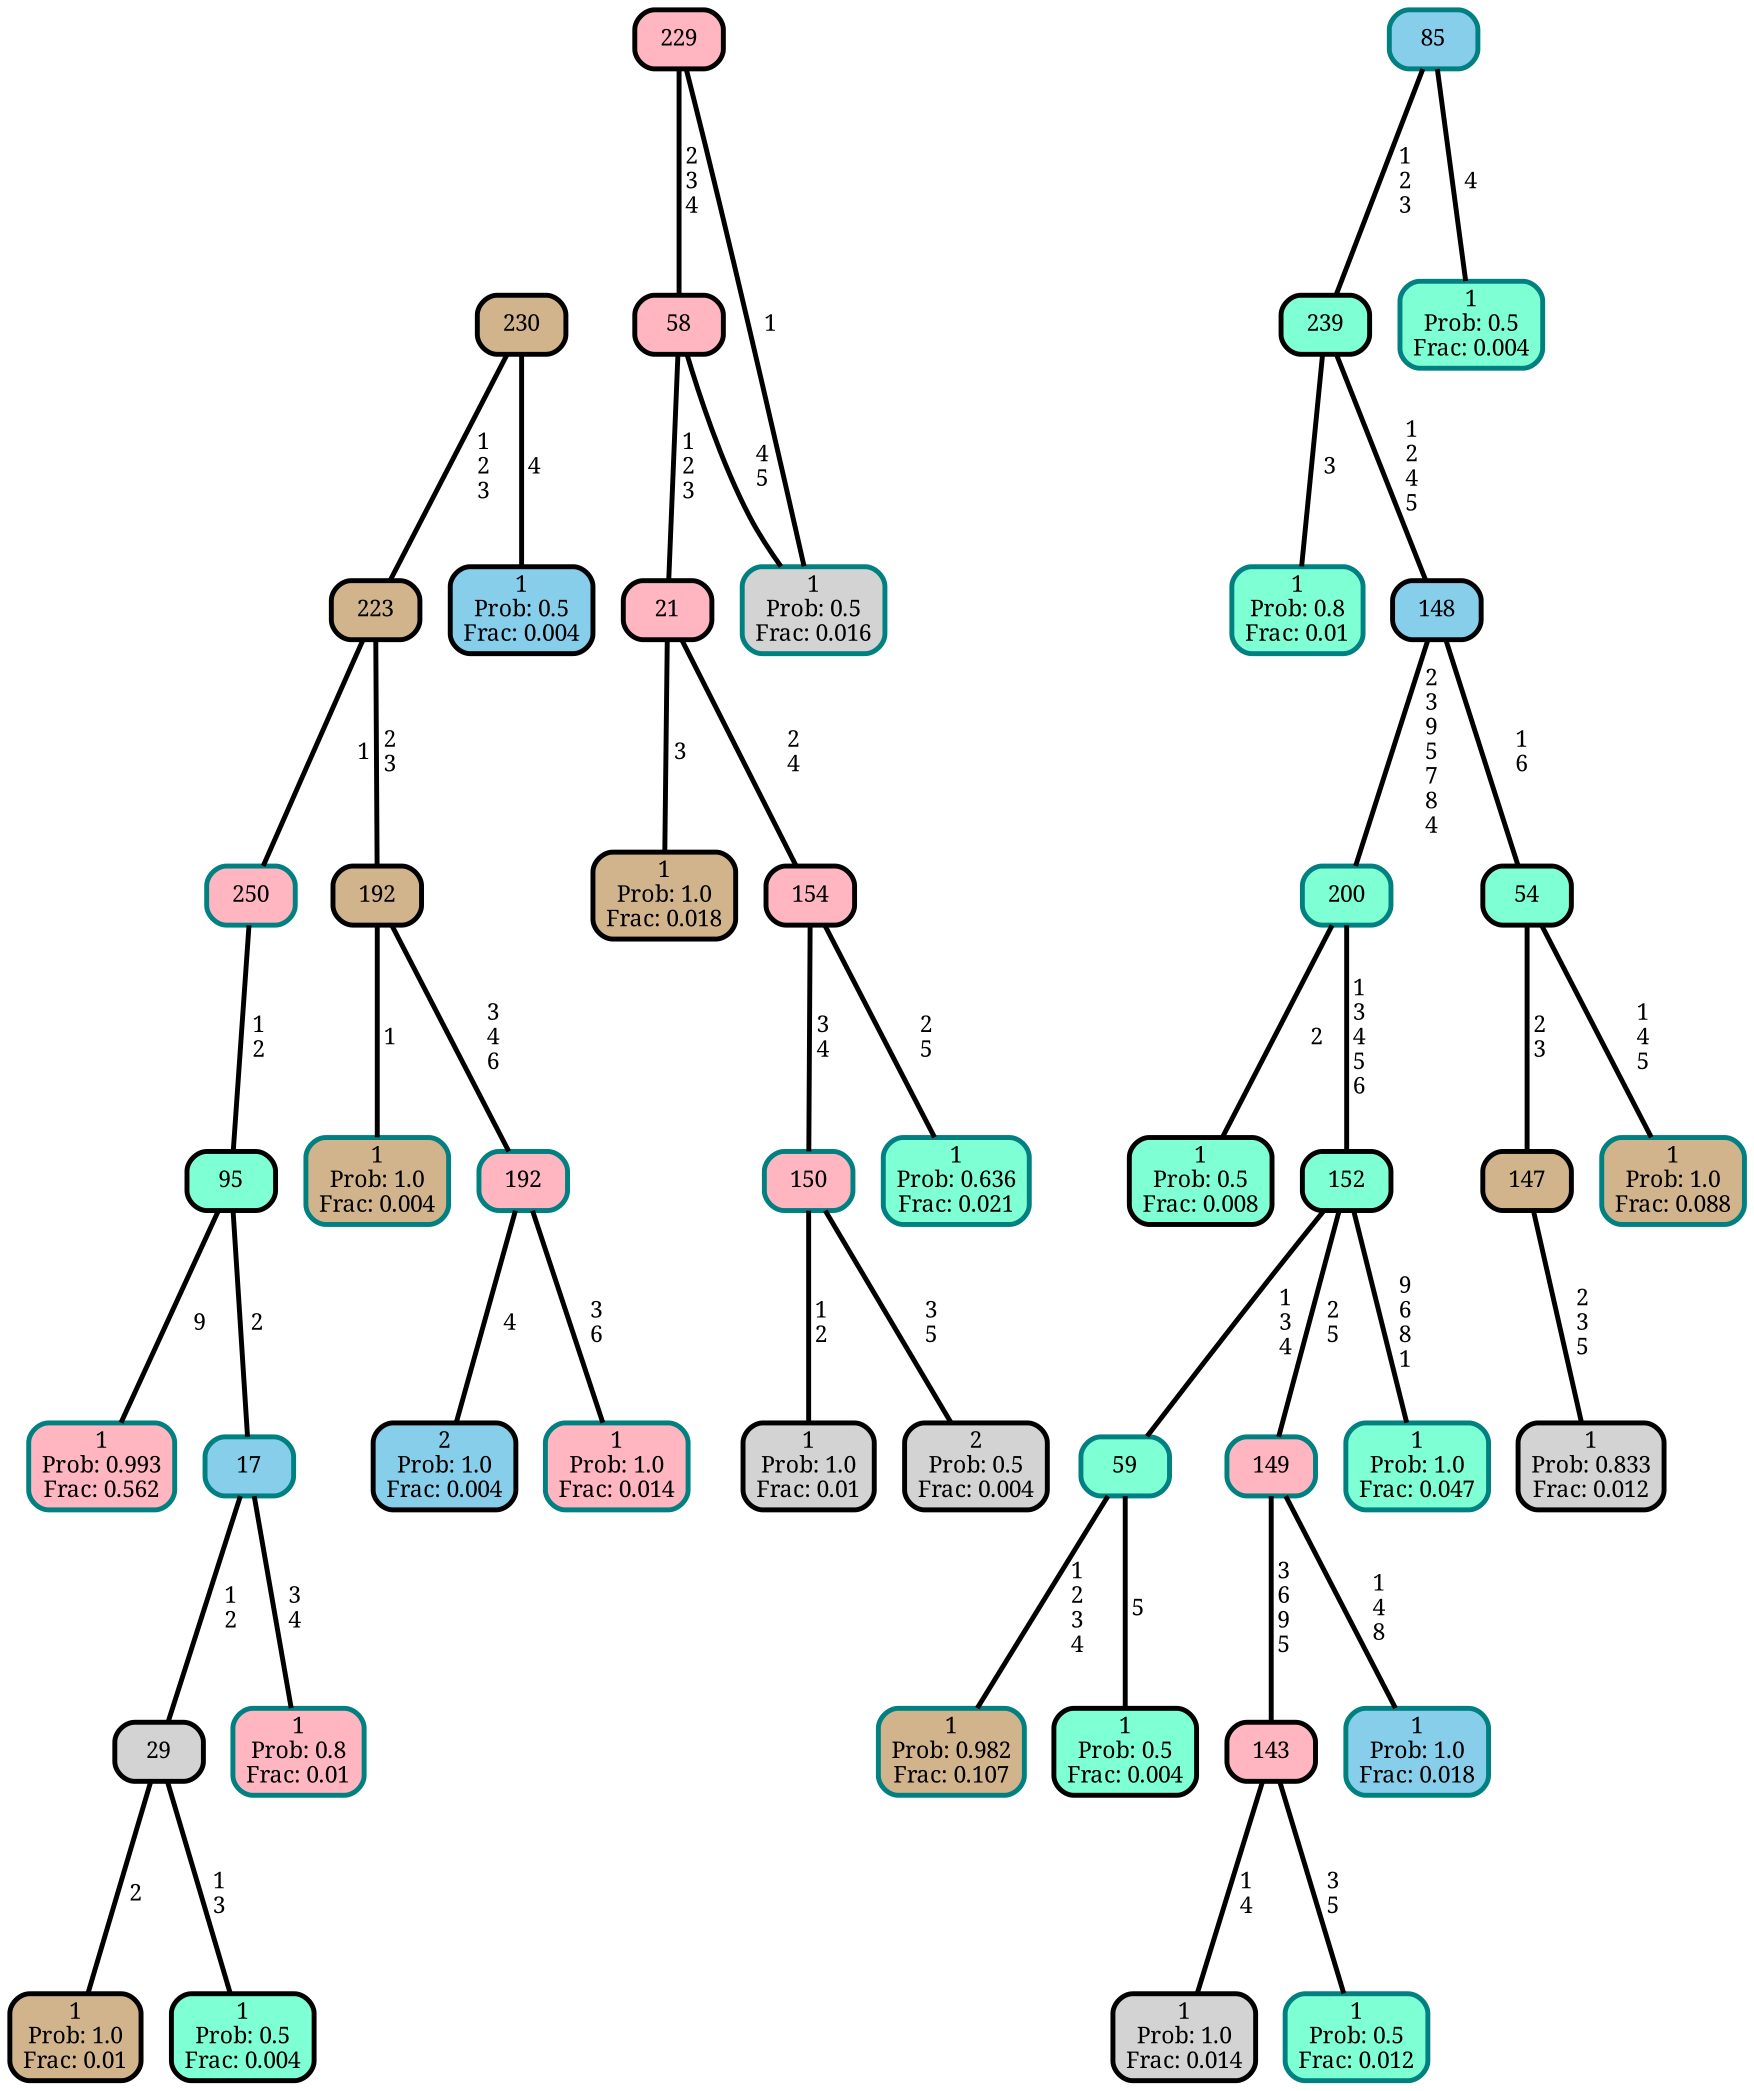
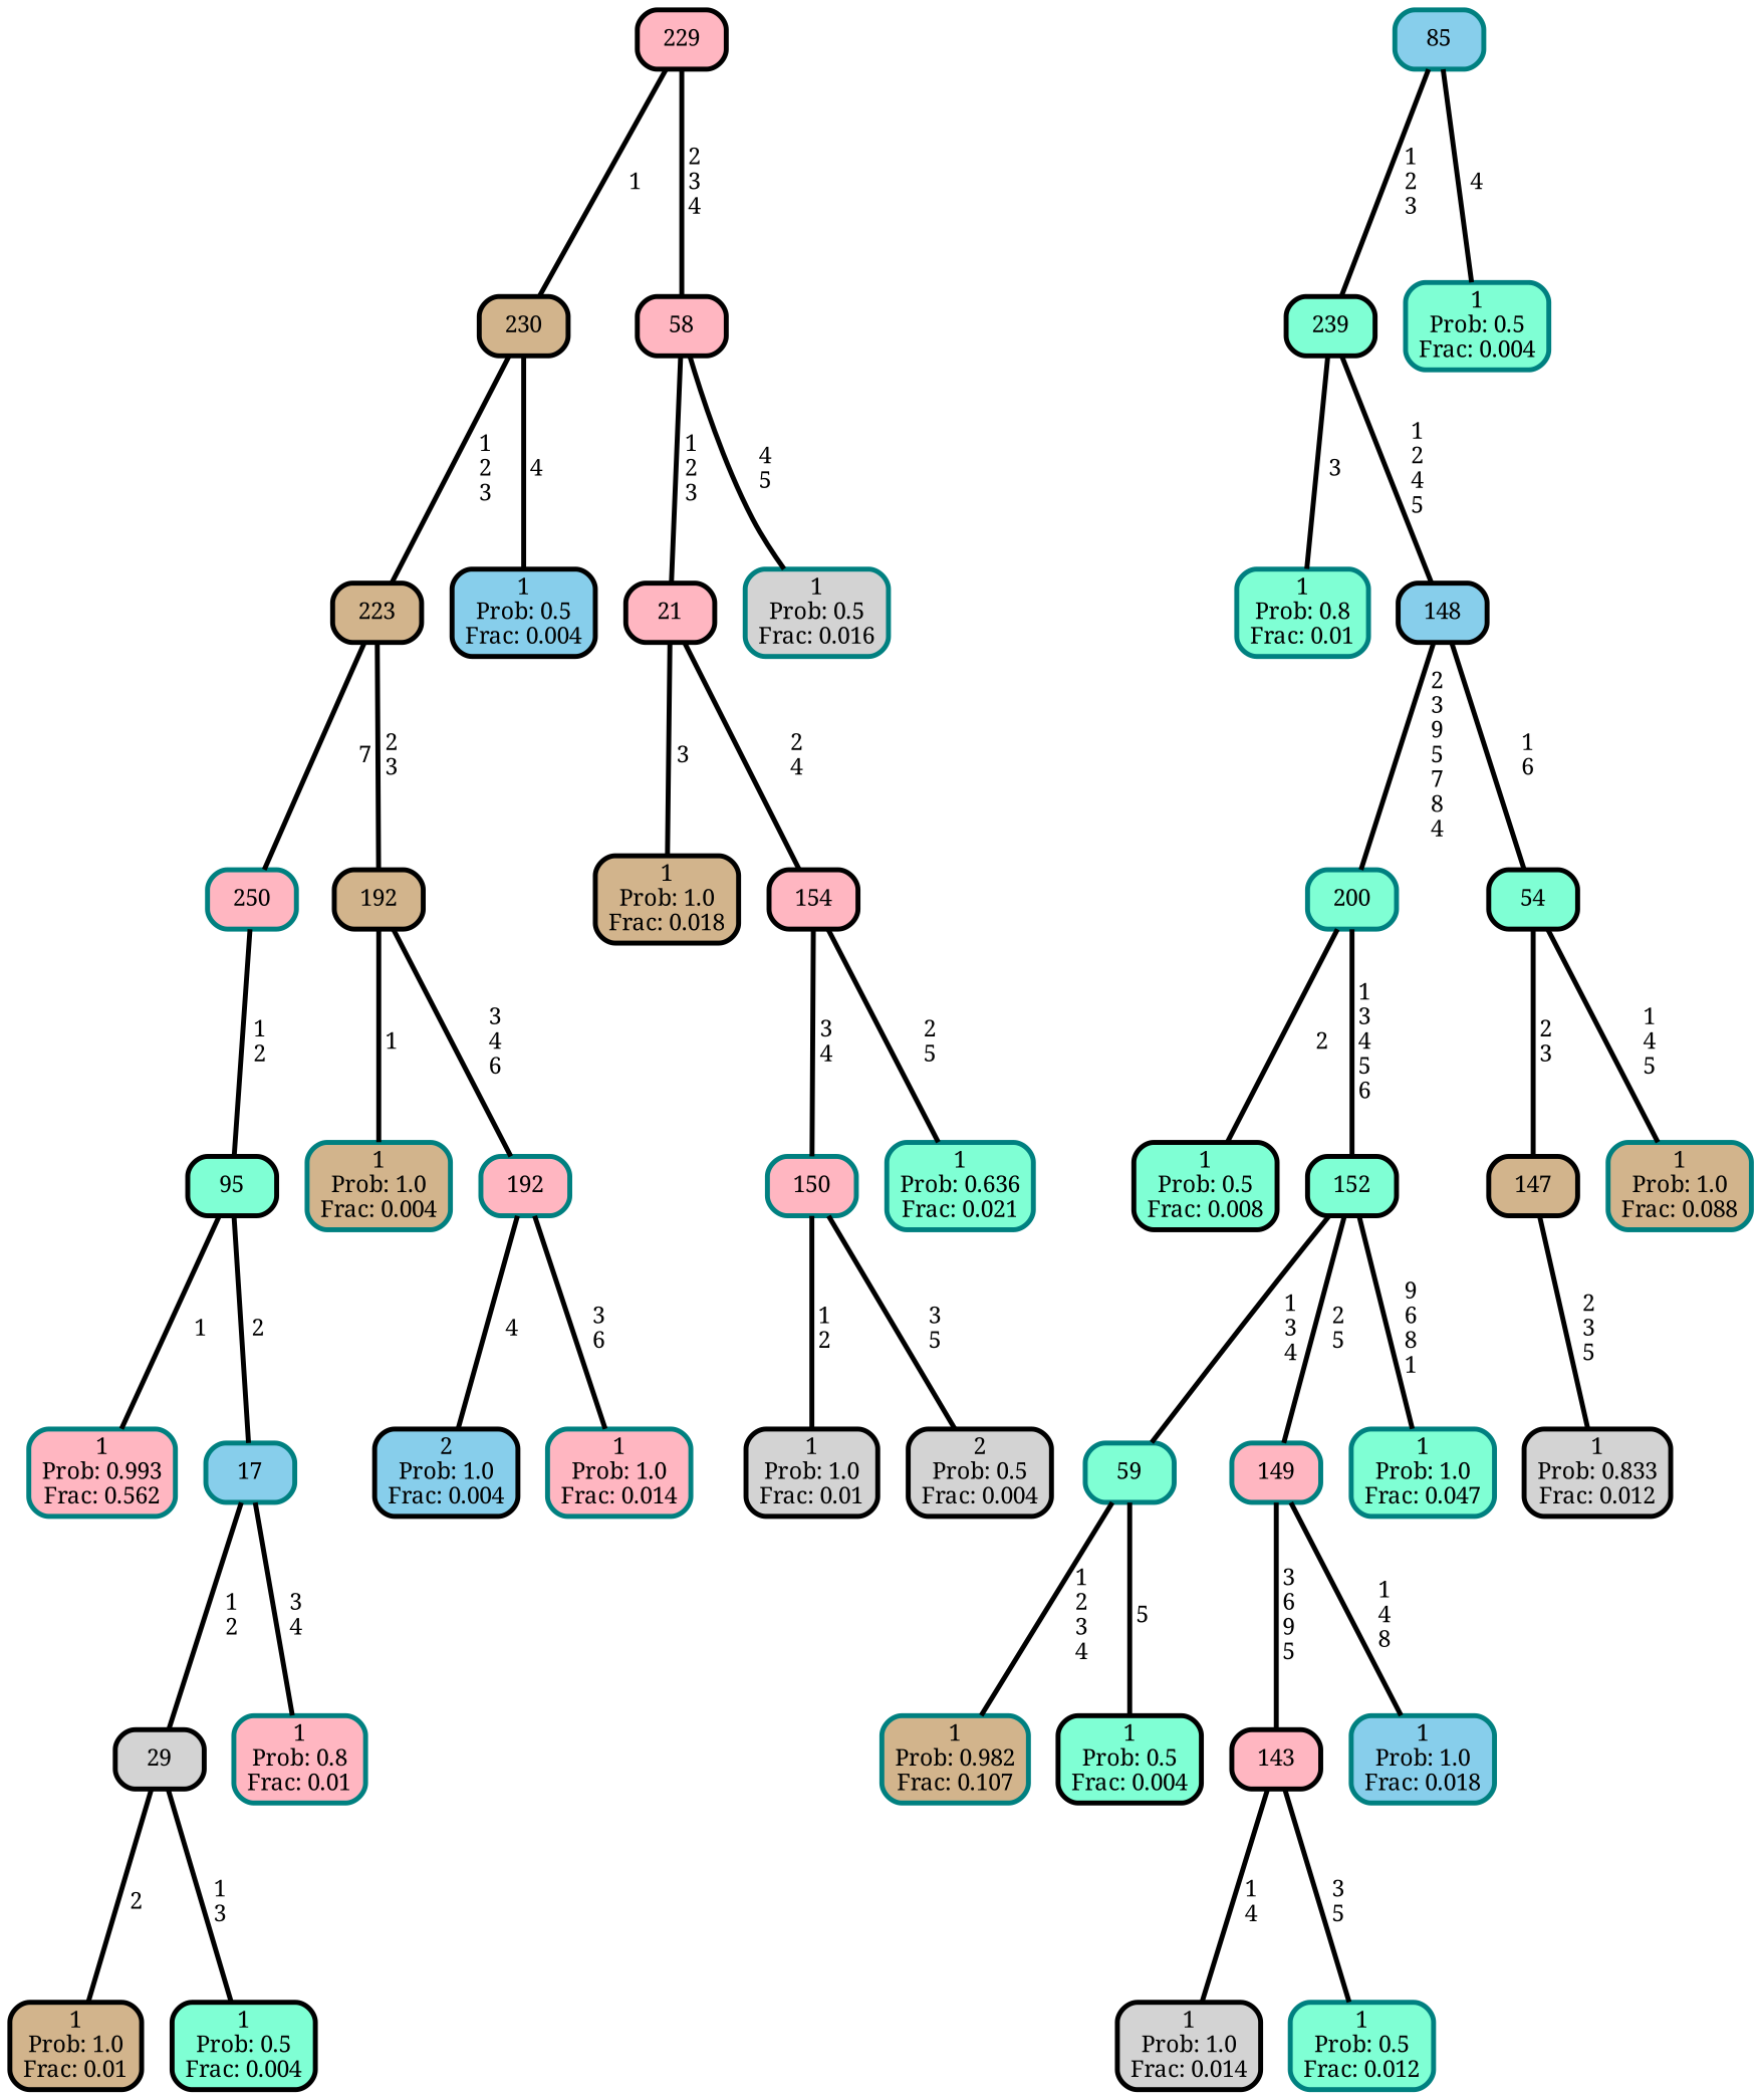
  graph {
    fontname="Noto Serif"
    ranksep="0 equally"
    splines=straight
    node [color=black fillcolor=aquamarine fontcolor=black fontname="Noto Serif" penwidth=3 shape=box style="filled, rounded"]
    edge [color=black fontname="Noto Serif" penwidth=3]
    n1 [color=teal fillcolor=lightpink label="1\nProb: 0.993\nFrac: 0.562"]
    n2 [label=95]
    n3 [color=teal fillcolor=skyblue label=17]
    n4 [fillcolor=lightgrey label=29]
    n5 [color=teal fillcolor=lightpink label="1\nProb: 0.8\nFrac: 0.01"]
    n6 [fillcolor=tan label="1\nProb: 1.0\nFrac: 0.01"]
    n7 [label="1\nProb: 0.5\nFrac: 0.004"]
    n8 [color=teal fillcolor=lightpink label=250]
    n9 [color=teal fillcolor=skyblue label=85]
    n10 [label=239]
    n11 [color=teal label="1\nProb: 0.5\nFrac: 0.004"]
    n12 [color=teal label="1\nProb: 0.8\nFrac: 0.01"]
    n13 [fillcolor=skyblue label=148]
    n14 [color=teal label=200]
    n15 [label=54]
    n16 [label="1\nProb: 0.5\nFrac: 0.008"]
    n17 [label=152]
    n18 [color=teal label=59]
    n19 [color=teal fillcolor=lightpink label=149]
    n20 [color=teal label="1\nProb: 1.0\nFrac: 0.047"]
    n21 [color=teal fillcolor=tan label="1\nProb: 0.982\nFrac: 0.107"]
    n22 [label="1\nProb: 0.5\nFrac: 0.004"]
    n23 [fillcolor=lightpink label=143]
    n24 [color=teal fillcolor=skyblue label="1\nProb: 1.0\nFrac: 0.018"]
    n25 [fillcolor=lightgrey label="1\nProb: 1.0\nFrac: 0.014"]
    n26 [color=teal label="1\nProb: 0.5\nFrac: 0.012"]
    n27 [fillcolor=tan label=147]
    n28 [color=teal fillcolor=tan label="1\nProb: 1.0\nFrac: 0.088"]
    n29 [fillcolor=lightgrey label="1\nProb: 0.833\nFrac: 0.012"]
    n30 [fillcolor=tan label=223]
    n31 [fillcolor=tan label=192]
    n32 [color=teal fillcolor=tan label="1\nProb: 1.0\nFrac: 0.004"]
    n33 [color=teal fillcolor=lightpink label=192]
    n34 [fillcolor=skyblue label="2\nProb: 1.0\nFrac: 0.004"]
    n35 [color=teal fillcolor=lightpink label="1\nProb: 1.0\nFrac: 0.014"]
    n36 [fillcolor=tan label=230]
    n37 [fillcolor=skyblue label="1\nProb: 0.5\nFrac: 0.004"]
    n38 [fillcolor=lightpink label=229]
    n39 [fillcolor=lightpink label=58]
    n40 [fillcolor=lightpink label=21]
    n41 [color=teal fillcolor=lightgrey label="1\nProb: 0.5\nFrac: 0.016"]
    n42 [fillcolor=tan label="1\nProb: 1.0\nFrac: 0.018"]
    n43 [fillcolor=lightpink label=154]
    n44 [color=teal fillcolor=lightpink label=150]
    n45 [color=teal label="1\nProb: 0.636\nFrac: 0.021"]
    n46 [fillcolor=lightgrey label="1\nProb: 1.0\nFrac: 0.01"]
    n47 [fillcolor=lightgrey label="2\nProb: 0.5\nFrac: 0.004"]
    subgraph sub_1 {
      rank=same
    }
-   n2 -- n1 [label=" 9"]
+   n2 -- n1 [label=" 1"]
    n2 -- n3 [label=" 2"]
    n3 -- n4 [label=" 1\n 2"]
    n3 -- n5 [label=" 3\n 4"]
    n4 -- n6 [label=" 2"]
    n4 -- n7 [label=" 1\n 3"]
    n8 -- n2 [label=" 1\n 2"]
    n9 -- n10 [label=" 1\n 2\n 3"]
    n9 -- n11 [label=" 4"]
    n10 -- n12 [label=" 3"]
    n10 -- n13 [label=" 1\n 2\n 4\n 5"]
    n13 -- n14 [label=" 2\n 3\n 9\n 5\n 7\n 8\n 4"]
    n13 -- n15 [label=" 1\n 6"]
    n14 -- n16 [label=" 2"]
    n14 -- n17 [label=" 1\n 3\n 4\n 5\n 6"]
    n15 -- n27 [label=" 2\n 3"]
    n15 -- n28 [label=" 1\n 4\n 5"]
    n17 -- n18 [label=" 1\n 3\n 4"]
    n17 -- n19 [label=" 2\n 5"]
    n17 -- n20 [label=" 9\n 6\n 8\n 1"]
    n18 -- n21 [label=" 1\n 2\n 3\n 4"]
    n18 -- n22 [label=" 5"]
    n19 -- n23 [label=" 3\n 6\n 9\n 5"]
    n19 -- n24 [label=" 1\n 4\n 8"]
    n23 -- n25 [label=" 1\n 4"]
    n23 -- n26 [label=" 3\n 5"]
    n27 -- n29 [label=" 2\n 3\n 5"]
-   n30 -- n8 [label=" 1"]
+   n30 -- n8 [label=" 7"]
    n30 -- n31 [label=" 2\n 3"]
    n31 -- n32 [label=" 1"]
    n31 -- n33 [label=" 3\n 4\n 6"]
    n33 -- n34 [label=" 4"]
    n33 -- n35 [label=" 3\n 6"]
    n36 -- n30 [label=" 1\n 2\n 3"]
    n36 -- n37 [label=" 4"]
-   n38 -- n41 [label=" 1"]
+   n38 -- n36 [label=" 1"]
    n38 -- n39 [label=" 2\n 3\n 4"]
    n39 -- n40 [label=" 1\n 2\n 3"]
    n39 -- n41 [label=" 4\n 5"]
    n40 -- n42 [label=" 3"]
    n40 -- n43 [label=" 2\n 4"]
    n43 -- n44 [label=" 3\n 4"]
    n43 -- n45 [label=" 2\n 5"]
    n44 -- n46 [label=" 1\n 2"]
    n44 -- n47 [label=" 3\n 5"]
  }
